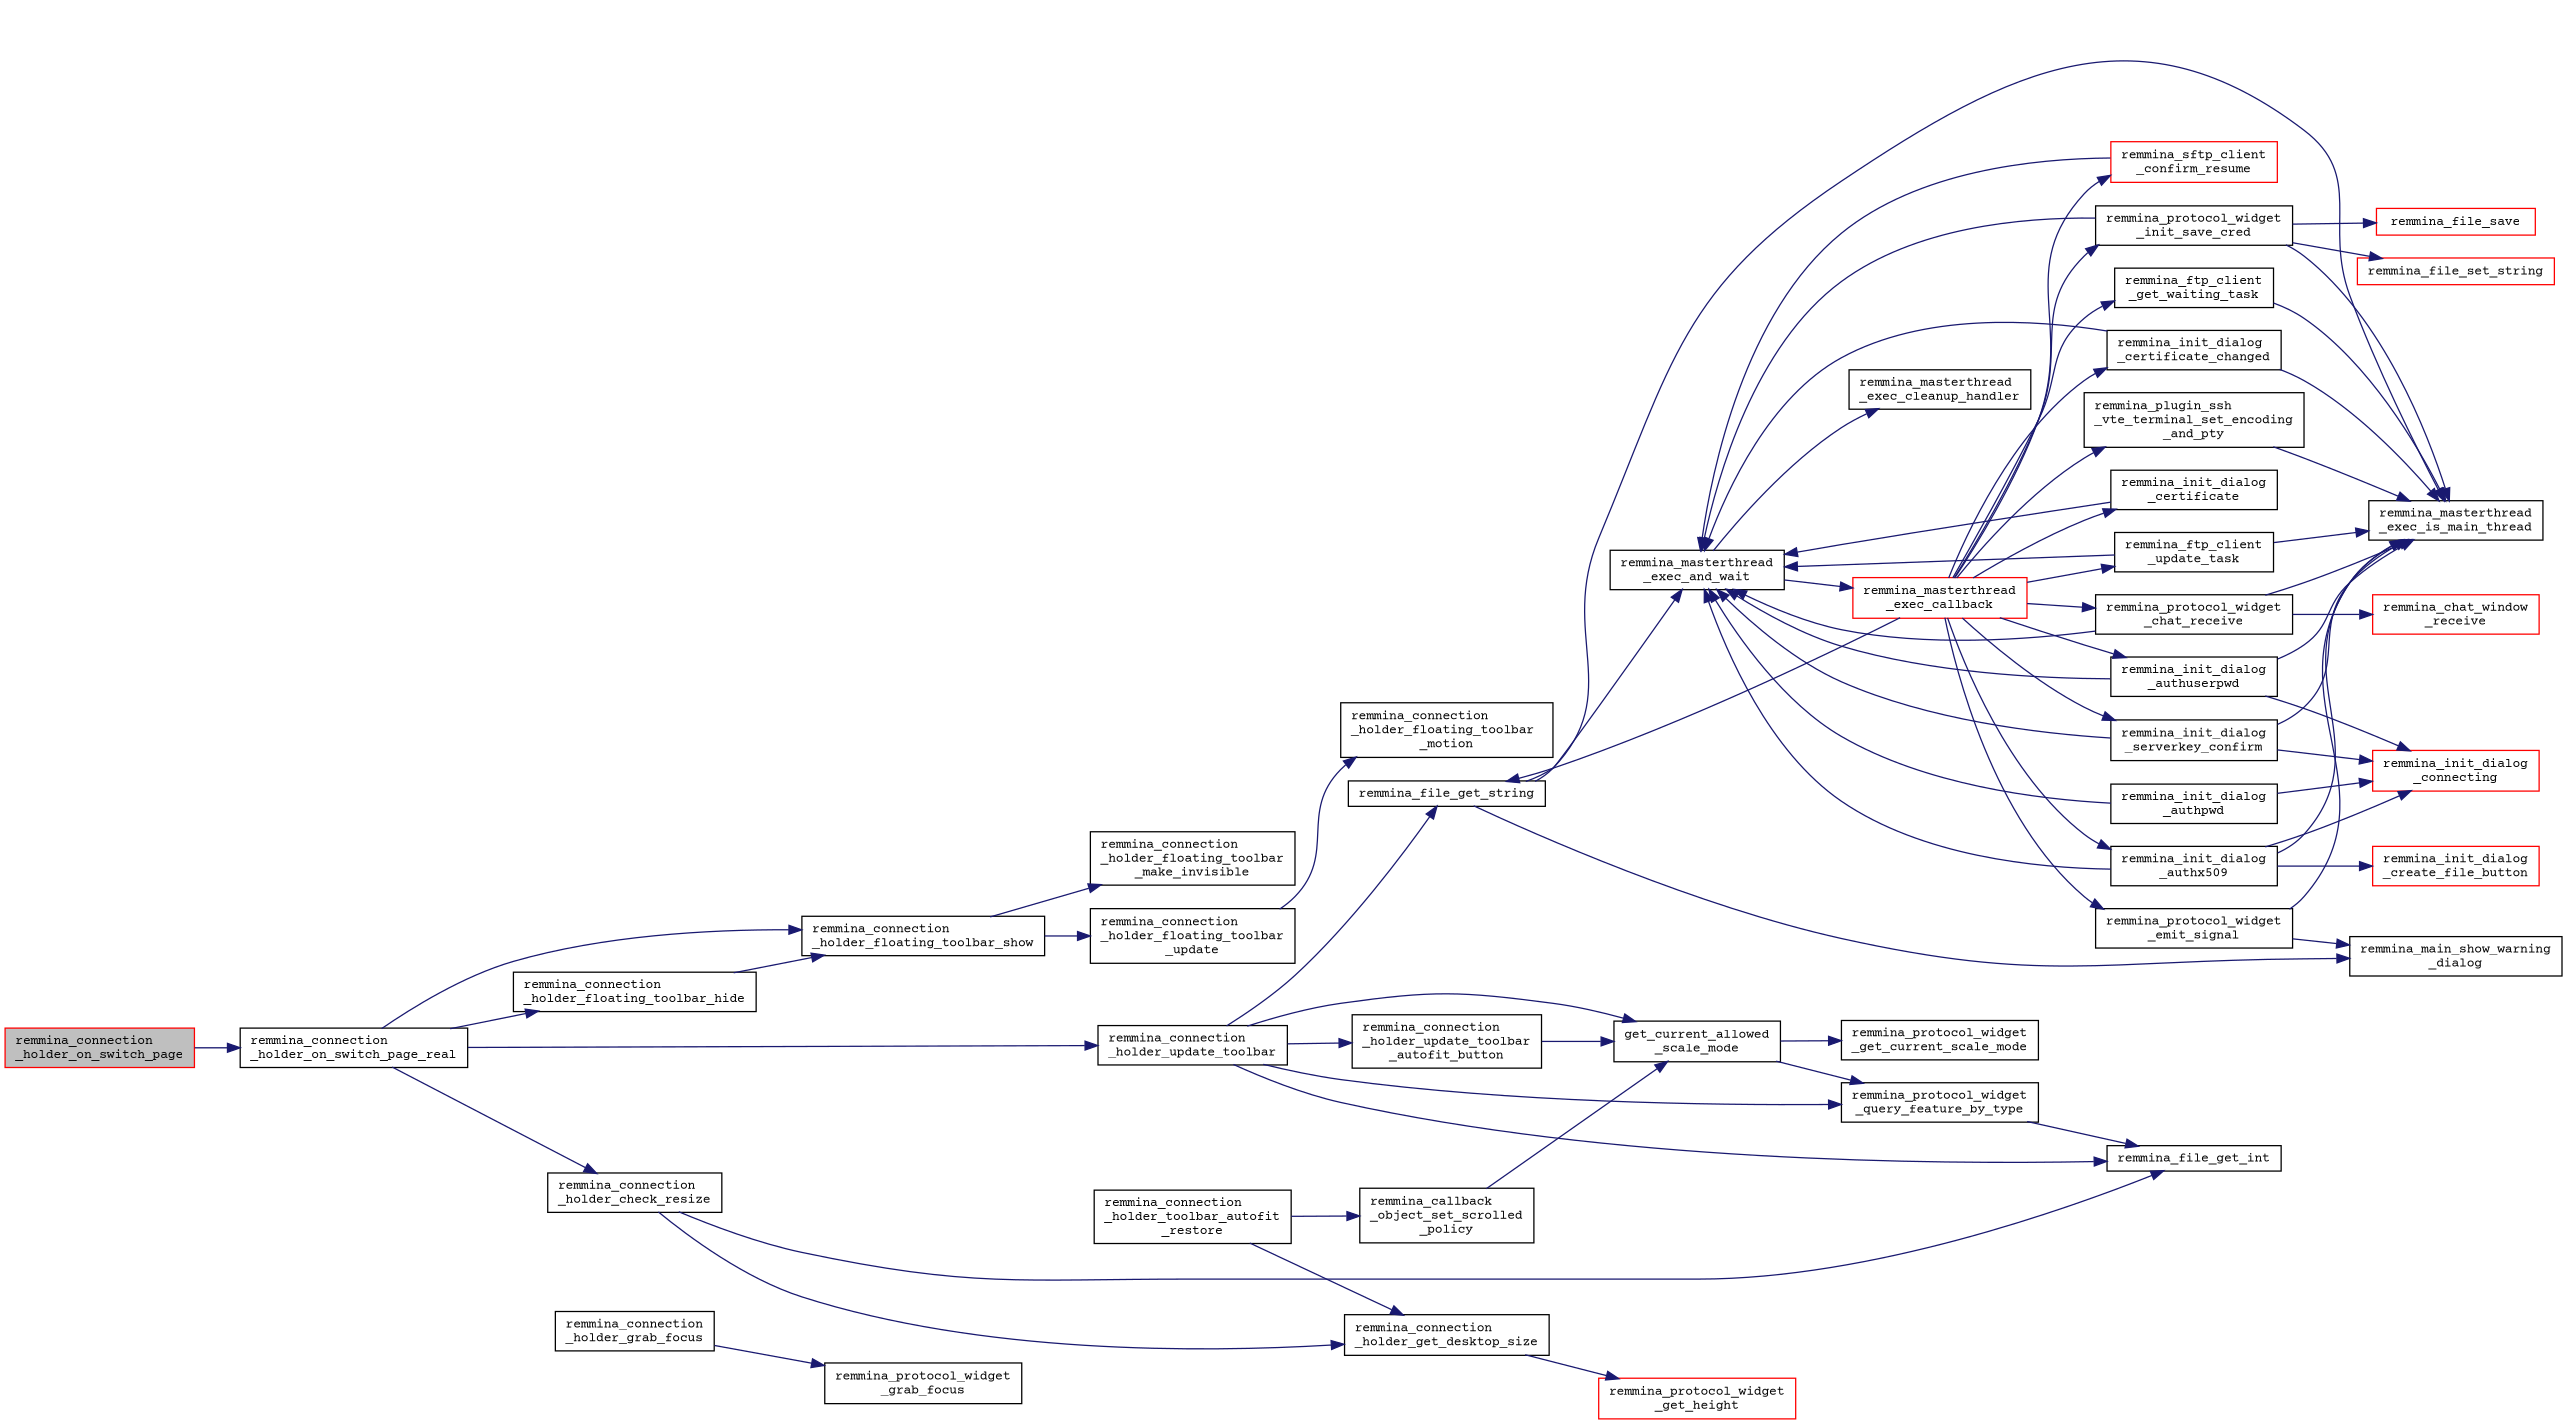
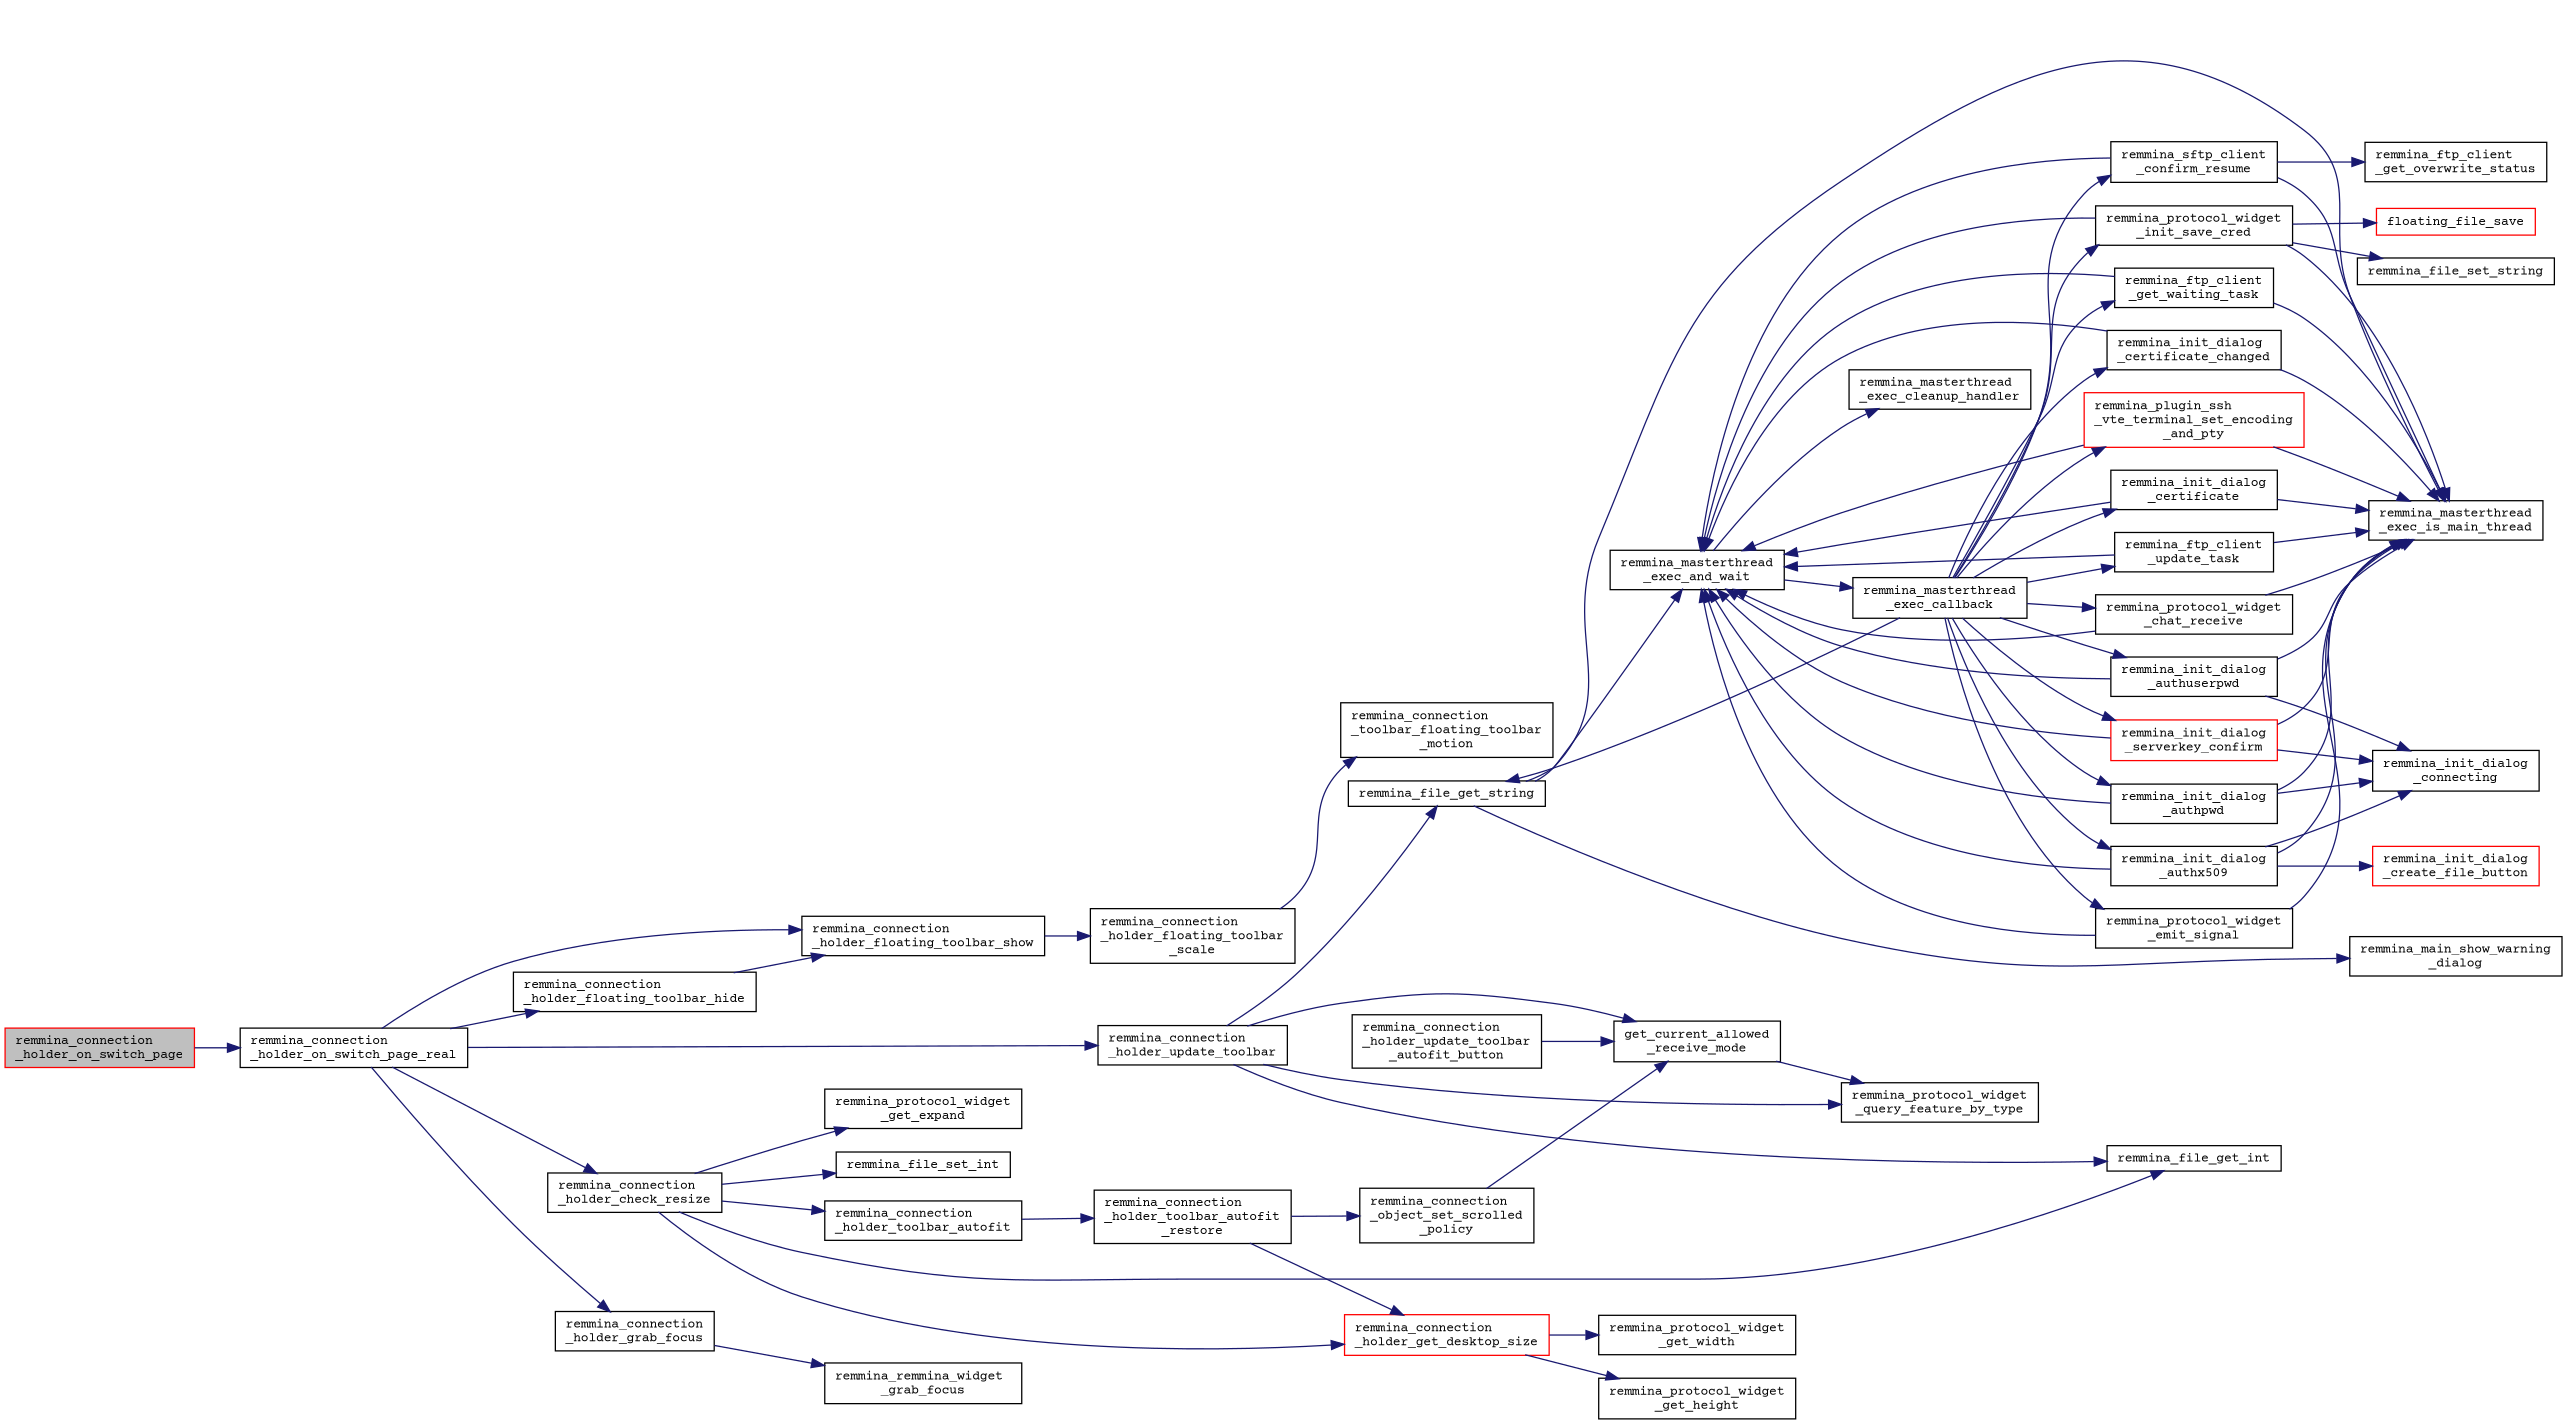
  digraph {
    fontname="Courier Prime"
    rankdir=LR
    node [color=black fillcolor=white fontname="Courier Prime" fontsize=10 shape=record style=filled]
    edge [color=midnightblue fontname="Courier Prime" fontsize=10 labelfontname=Helvetica labelfontsize=10 style=solid]
    n1 [color=red fillcolor=grey75 fontcolor=black height=0.2 label="remmina_connection\l_holder_on_switch_page" width=0.4]
    n2 [height=0.2 label="remmina_connection\l_holder_on_switch_page_real" width=0.4]
    n3 [height=0.2 label="remmina_connection\l_holder_floating_toolbar_show" width=0.4]
    n4 [height=0.2 label="remmina_connection\l_holder_floating_toolbar_hide" width=0.4]
    n5 [height=0.2 label="remmina_connection\l_holder_update_toolbar" width=0.4]
    n6 [height=0.2 label="remmina_connection\l_holder_grab_focus" width=0.4]
    n7 [height=0.2 label="remmina_connection\l_holder_check_resize" width=0.4]
-   n8 [height=0.2 label="remmina_connection\l_holder_floating_toolbar\l_make_invisible" width=0.4]
-   n9 [height=0.2 label="remmina_connection\l_holder_floating_toolbar\l_update" width=0.4]
+   n9 [height=0.2 label="remmina_connection\l_holder_floating_toolbar\l_scale" width=0.4]
    n10 [height=0.2 label=remmina_file_get_int width=0.4]
    n11 [height=0.2 label="remmina_connection\l_holder_update_toolbar\l_autofit_button" width=0.4]
-   n12 [height=0.2 label="get_current_allowed\l_scale_mode" width=0.4]
+   n12 [height=0.2 label="get_current_allowed\l_receive_mode" width=0.4]
    n13 [height=0.2 label="remmina_protocol_widget\l_query_feature_by_type" width=0.4]
    n14 [height=0.2 label=remmina_file_get_string width=0.4]
-   n15 [height=0.2 label="remmina_protocol_widget\l_grab_focus" width=0.4]
-   n16 [height=0.2 label="remmina_connection\l_holder_get_desktop_size" width=0.4]
-   n20 [height=0.2 label="remmina_connection\l_holder_floating_toolbar\l_motion" width=0.4]
-   n21 [height=0.2 label="remmina_protocol_widget\l_get_current_scale_mode" width=0.4]
+   n15 [height=0.2 label="remmina_remmina_widget\l_grab_focus" width=0.4]
+   n16 [color=red height=0.2 label="remmina_connection\l_holder_get_desktop_size" width=0.4]
+   n17 [height=0.2 label="remmina_protocol_widget\l_get_expand" width=0.4]
+   n18 [height=0.2 label=remmina_file_set_int width=0.4]
+   n19 [height=0.2 label="remmina_connection\l_holder_toolbar_autofit" width=0.4]
+   n20 [height=0.2 label="remmina_connection\l_toolbar_floating_toolbar\l_motion" width=0.4]
    n22 [height=0.2 label="remmina_masterthread\l_exec_is_main_thread" width=0.4]
    n23 [height=0.2 label="remmina_masterthread\l_exec_and_wait" width=0.4]
    n24 [height=0.2 label="remmina_main_show_warning\l_dialog" width=0.4]
    n25 [height=0.2 label="remmina_masterthread\l_exec_cleanup_handler" width=0.4]
-   n26 [color=red height=0.2 label="remmina_masterthread\l_exec_callback" width=0.4]
+   n26 [height=0.2 label="remmina_masterthread\l_exec_callback" width=0.4]
    n27 [height=0.2 label="remmina_protocol_widget\l_init_save_cred" width=0.4]
    n28 [height=0.2 label="remmina_protocol_widget\l_chat_receive" width=0.4]
-   n29 [height=0.2 label="remmina_init_dialog\l_serverkey_confirm" width=0.4]
+   n29 [color=red height=0.2 label="remmina_init_dialog\l_serverkey_confirm" width=0.4]
    n30 [height=0.2 label="remmina_init_dialog\l_authpwd" width=0.4]
    n31 [height=0.2 label="remmina_init_dialog\l_authuserpwd" width=0.4]
    n32 [height=0.2 label="remmina_init_dialog\l_certificate" width=0.4]
    n33 [height=0.2 label="remmina_init_dialog\l_certificate_changed" width=0.4]
    n34 [height=0.2 label="remmina_init_dialog\l_authx509" width=0.4]
    n35 [height=0.2 label="remmina_ftp_client\l_update_task" width=0.4]
    n36 [height=0.2 label="remmina_ftp_client\l_get_waiting_task" width=0.4]
    n37 [height=0.2 label="remmina_protocol_widget\l_emit_signal" width=0.4]
-   n38 [color=red height=0.2 label="remmina_sftp_client\l_confirm_resume" width=0.4]
-   n39 [height=0.2 label="remmina_plugin_ssh\l_vte_terminal_set_encoding\l_and_pty" width=0.4]
-   n40 [color=red height=0.2 label=remmina_file_set_string width=0.4]
-   n41 [color=red height=0.2 label=remmina_file_save width=0.4]
-   n42 [color=red height=0.2 label="remmina_chat_window\l_receive" width=0.4]
-   n43 [color=red height=0.2 label="remmina_init_dialog\l_connecting" width=0.4]
+   n38 [height=0.2 label="remmina_sftp_client\l_confirm_resume" width=0.4]
+   n39 [color=red height=0.2 label="remmina_plugin_ssh\l_vte_terminal_set_encoding\l_and_pty" width=0.4]
+   n40 [height=0.2 label=remmina_file_set_string width=0.4]
+   n41 [color=red height=0.2 label=floating_file_save width=0.4]
+   n43 [height=0.2 label="remmina_init_dialog\l_connecting" width=0.4]
    n44 [color=red height=0.2 label="remmina_init_dialog\l_create_file_button" width=0.4]
-   n47 [color=red height=0.2 label="remmina_protocol_widget\l_get_height" width=0.4]
+   n45 [height=0.2 label="remmina_ftp_client\l_get_overwrite_status" width=0.4]
+   n46 [height=0.2 label="remmina_protocol_widget\l_get_width" width=0.4]
+   n47 [height=0.2 label="remmina_protocol_widget\l_get_height" width=0.4]
    n48 [height=0.2 label="remmina_connection\l_holder_toolbar_autofit\l_restore" width=0.4]
-   n49 [height=0.2 label="remmina_callback\l_object_set_scrolled\l_policy" width=0.4]
+   n49 [height=0.2 label="remmina_connection\l_object_set_scrolled\l_policy" width=0.4]
    n1 -> n2
    n2 -> n3
    n2 -> n4
    n2 -> n5
+   n2 -> n6
    n2 -> n7
-   n3 -> n8
    n3 -> n9
    n4 -> n3
    n5 -> n10
-   n5 -> n11
    n5 -> n12
    n5 -> n13
    n5 -> n14
    n6 -> n15
    n7 -> n10
    n7 -> n16
+   n7 -> n17
+   n7 -> n18
+   n7 -> n19
    n9 -> n20
    n11 -> n12
    n12 -> n13
-   n12 -> n21
-   n13 -> n10
    n14 -> n22
    n14 -> n23
    n14 -> n24
+   n16 -> n46
    n16 -> n47
+   n19 -> n48
    n23 -> n25
    n23 -> n26
    n26 -> n14
    n26 -> n27
    n26 -> n28
    n26 -> n29
+   n26 -> n30
    n26 -> n31
    n26 -> n32
    n26 -> n33
    n26 -> n34
    n26 -> n35
    n26 -> n36
    n26 -> n37
    n26 -> n38
    n26 -> n39
    n27 -> n22
    n27 -> n23
    n27 -> n40
    n27 -> n41
    n28 -> n22
    n28 -> n23
-   n28 -> n42
    n29 -> n22
    n29 -> n23
    n29 -> n43
+   n30 -> n22
    n30 -> n23
    n30 -> n43
    n31 -> n22
    n31 -> n23
    n31 -> n43
+   n32 -> n22
    n32 -> n23
    n33 -> n22
    n33 -> n23
    n34 -> n22
    n34 -> n23
    n34 -> n43
    n34 -> n44
    n35 -> n22
    n35 -> n23
    n36 -> n22
+   n36 -> n23
    n37 -> n22
-   n37 -> n24
+   n37 -> n23
+   n38 -> n22
    n38 -> n23
+   n38 -> n45
    n39 -> n22
+   n39 -> n23
    n48 -> n16
    n48 -> n49
    n49 -> n12
  }
